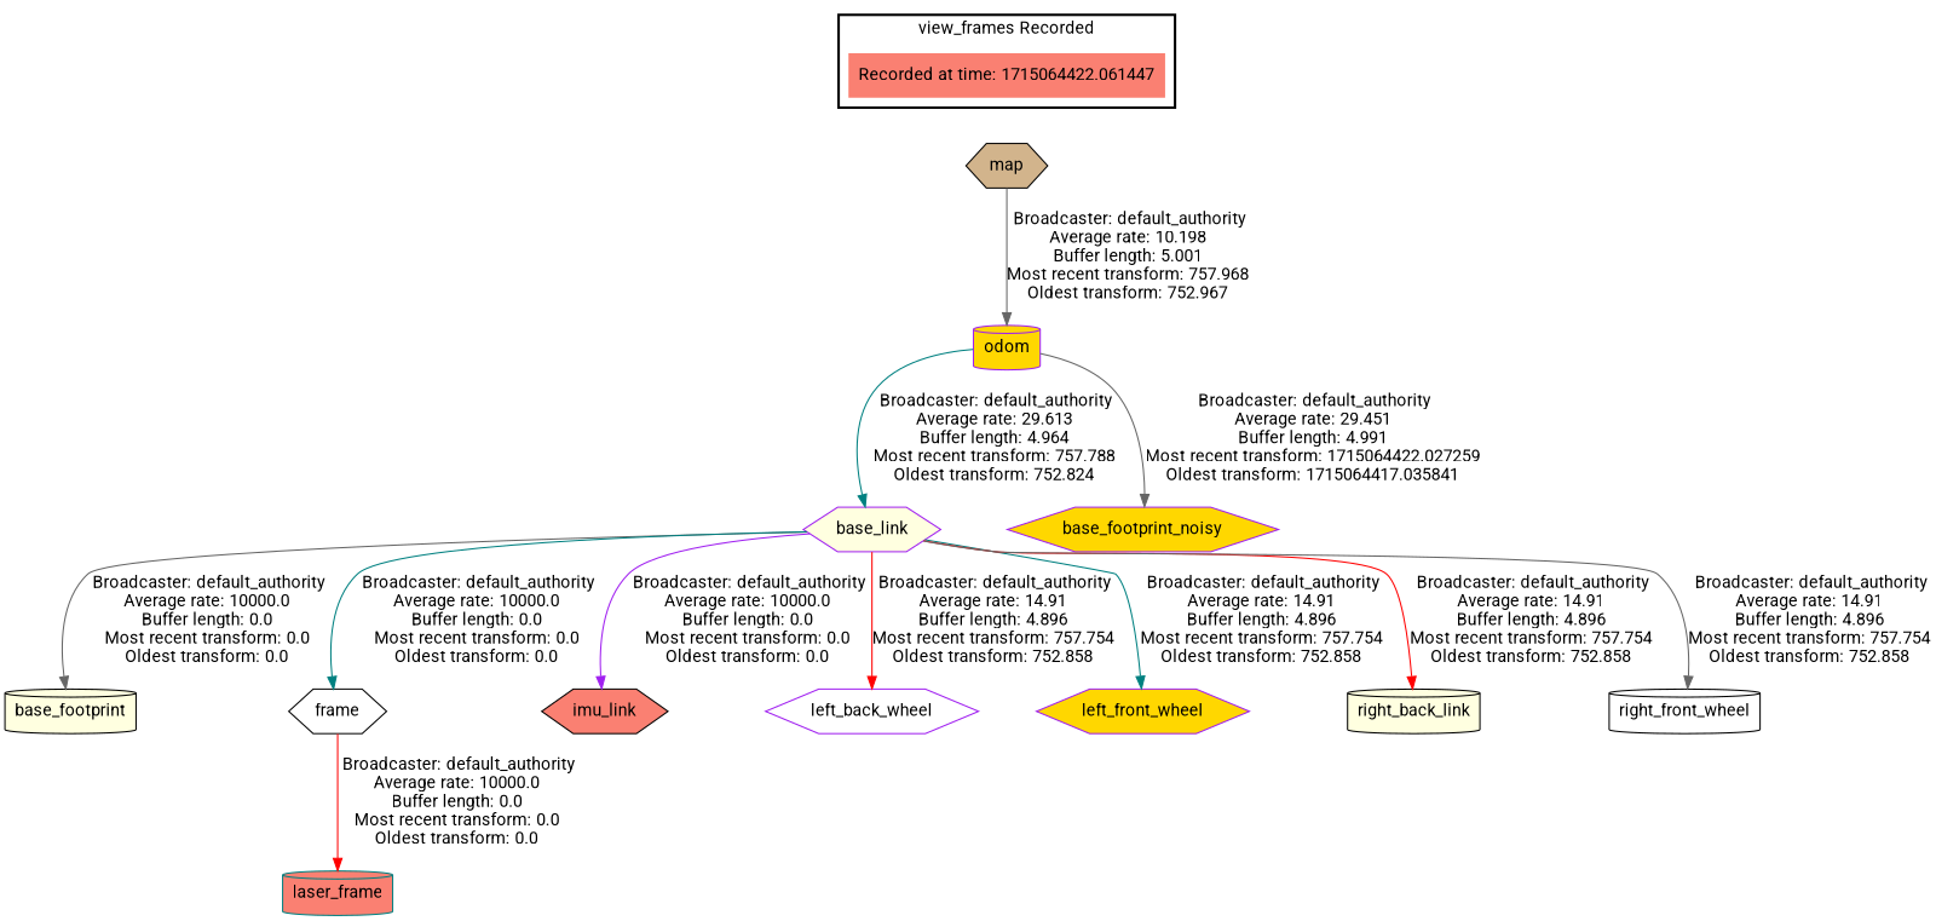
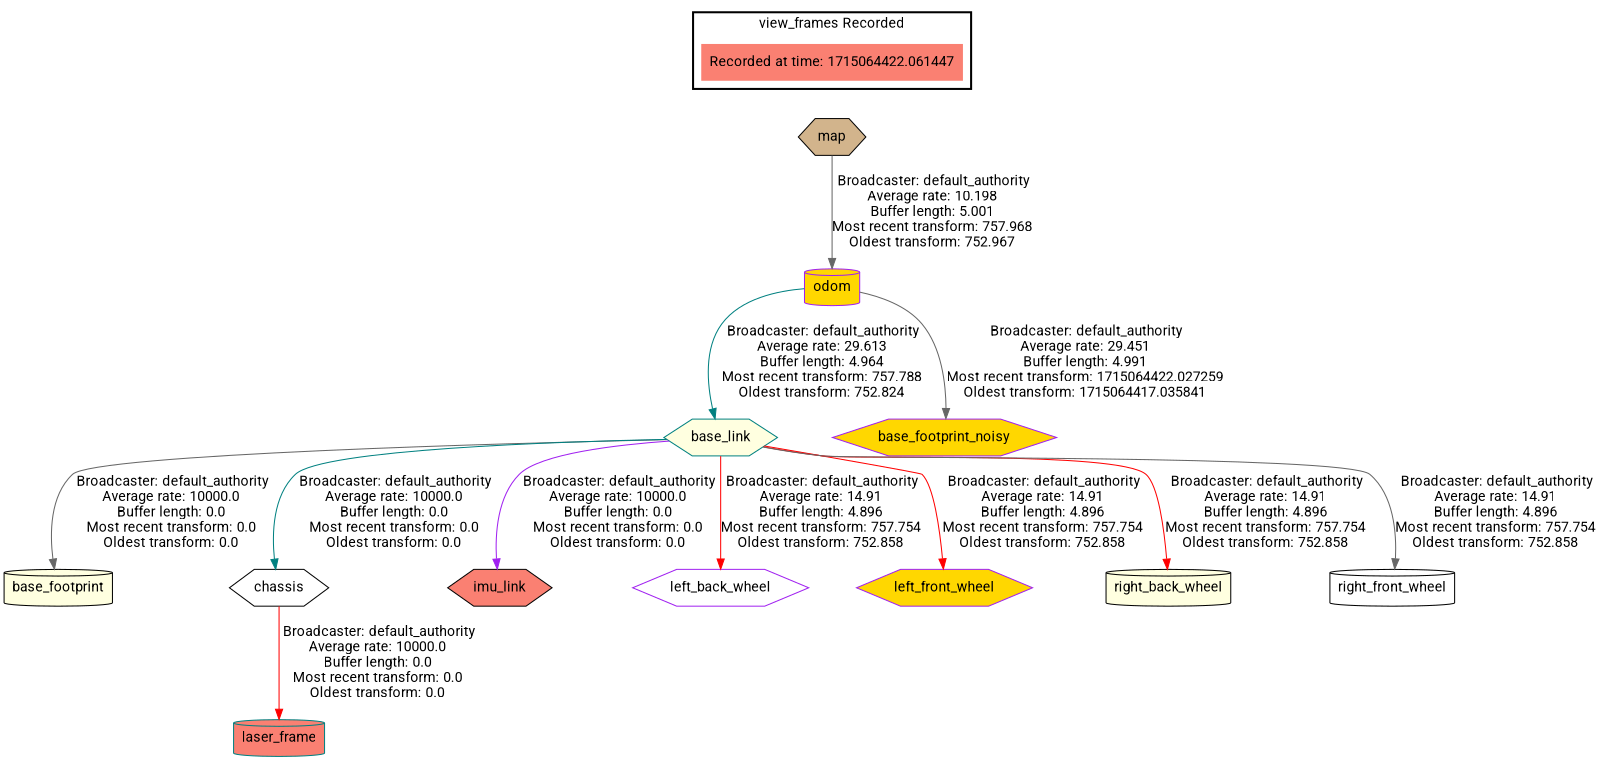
  digraph {
    fontname=Roboto
    node [color=black fillcolor=salmon fontname=Roboto shape=hexagon style=filled]
    edge [fontname=Roboto color=gray40]
    "Recorded at time: 1715064422.061447" [color=teal shape=plaintext]
    map [fillcolor=tan]
    odom [color=purple fillcolor=gold shape=cylinder]
-   base_link [color=purple fillcolor=lightyellow]
+   base_link [color=teal fillcolor=lightyellow]
    base_footprint_noisy [color=purple fillcolor=gold]
    base_footprint [fillcolor=lightyellow shape=cylinder]
-   chassis [fillcolor=white label=frame]
+   chassis [fillcolor=white]
    imu_link
    left_back_wheel [color=purple fillcolor=white]
    left_front_wheel [color=purple fillcolor=gold]
-   right_back_wheel [fillcolor=lightyellow shape=cylinder label=right_back_link]
+   right_back_wheel [fillcolor=lightyellow shape=cylinder]
    right_front_wheel [fillcolor=white shape=cylinder]
    laser_frame [color=teal shape=cylinder]
    subgraph cluster_1 {
      color=black
      label="view_frames Recorded"
      style=bold
      "Recorded at time: 1715064422.061447"
    }
    "Recorded at time: 1715064422.061447" -> map [style=invis color=""]
    map -> odom [label=" Broadcaster: default_authority\nAverage rate: 10.198\nBuffer length: 5.001\nMost recent transform: 757.968\nOldest transform: 752.967\n"]
    odom -> base_link [color=teal label=" Broadcaster: default_authority\nAverage rate: 29.613\nBuffer length: 4.964\nMost recent transform: 757.788\nOldest transform: 752.824\n"]
    odom -> base_footprint_noisy [label=" Broadcaster: default_authority\nAverage rate: 29.451\nBuffer length: 4.991\nMost recent transform: 1715064422.027259\nOldest transform: 1715064417.035841\n"]
    base_link -> base_footprint [label=" Broadcaster: default_authority\nAverage rate: 10000.0\nBuffer length: 0.0\nMost recent transform: 0.0\nOldest transform: 0.0\n"]
    base_link -> chassis [color=teal label=" Broadcaster: default_authority\nAverage rate: 10000.0\nBuffer length: 0.0\nMost recent transform: 0.0\nOldest transform: 0.0\n"]
    base_link -> imu_link [color=purple label=" Broadcaster: default_authority\nAverage rate: 10000.0\nBuffer length: 0.0\nMost recent transform: 0.0\nOldest transform: 0.0\n"]
    base_link -> left_back_wheel [color=red label=" Broadcaster: default_authority\nAverage rate: 14.91\nBuffer length: 4.896\nMost recent transform: 757.754\nOldest transform: 752.858\n"]
-   base_link -> left_front_wheel [color=teal label=" Broadcaster: default_authority\nAverage rate: 14.91\nBuffer length: 4.896\nMost recent transform: 757.754\nOldest transform: 752.858\n"]
+   base_link -> left_front_wheel [color=red label=" Broadcaster: default_authority\nAverage rate: 14.91\nBuffer length: 4.896\nMost recent transform: 757.754\nOldest transform: 752.858\n"]
    base_link -> right_back_wheel [color=red label=" Broadcaster: default_authority\nAverage rate: 14.91\nBuffer length: 4.896\nMost recent transform: 757.754\nOldest transform: 752.858\n"]
    base_link -> right_front_wheel [label=" Broadcaster: default_authority\nAverage rate: 14.91\nBuffer length: 4.896\nMost recent transform: 757.754\nOldest transform: 752.858\n"]
    chassis -> laser_frame [color=red label=" Broadcaster: default_authority\nAverage rate: 10000.0\nBuffer length: 0.0\nMost recent transform: 0.0\nOldest transform: 0.0\n"]
  }
